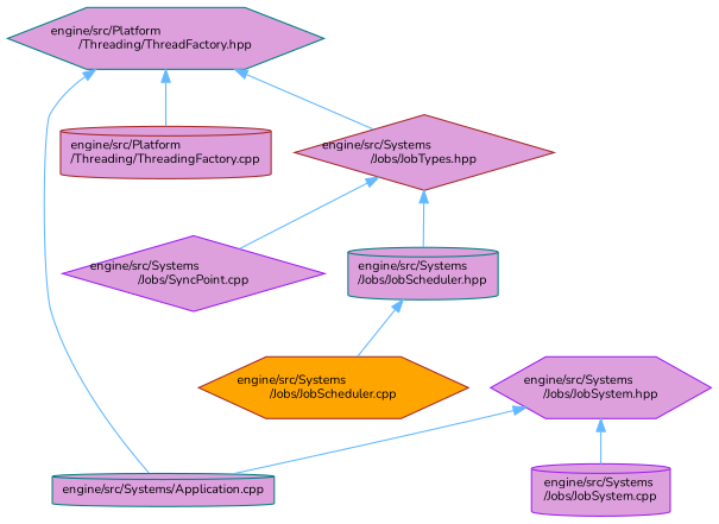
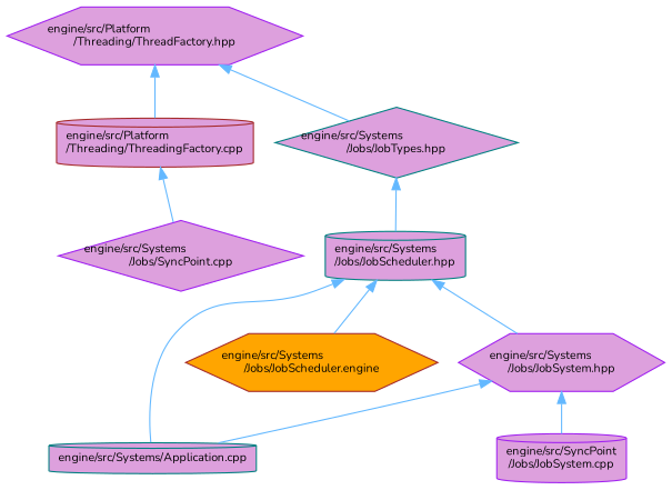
  digraph {
    fontname=Nunito
    node [color=teal fillcolor=plum fontname=Nunito fontsize=10 shape=cylinder style=filled]
    edge [color=steelblue1 dir=back fontname=Nunito fontsize=10 labelfontname=Helvetica labelfontsize=10 style=solid]
-   n1 [fontcolor=black height=0.2 label="engine/src/Platform\l/Threading/ThreadFactory.hpp" shape=hexagon width=0.4]
+   n1 [color=purple fontcolor=black height=0.2 label="engine/src/Platform\l/Threading/ThreadFactory.hpp" shape=hexagon width=0.4]
    n2 [height=0.2 label="engine/src/Systems/Application.cpp" width=0.4]
    n3 [color=brown height=0.2 label="engine/src/Platform\l/Threading/ThreadingFactory.cpp" width=0.4]
-   n4 [color=brown height=0.2 label="engine/src/Systems\l/Jobs/JobTypes.hpp" shape=diamond width=0.4]
+   n4 [height=0.2 label="engine/src/Systems\l/Jobs/JobTypes.hpp" shape=diamond width=0.4]
    n5 [height=0.2 label="engine/src/Systems\l/Jobs/JobScheduler.hpp" width=0.4]
    n6 [color=purple height=0.2 label="engine/src/Systems\l/Jobs/SyncPoint.cpp" shape=diamond width=0.4]
-   n7 [color=brown fillcolor=orange height=0.2 label="engine/src/Systems\l/Jobs/JobScheduler.cpp" shape=hexagon width=0.4]
+   n7 [color=brown fillcolor=orange height=0.2 label="engine/src/Systems\l/Jobs/JobScheduler.engine" shape=hexagon width=0.4]
    n8 [color=purple height=0.2 label="engine/src/Systems\l/Jobs/JobSystem.hpp" shape=hexagon width=0.4]
-   n9 [color=purple height=0.2 label="engine/src/Systems\l/Jobs/JobSystem.cpp" width=0.4]
-   n1 -> n2
+   n9 [color=purple height=0.2 label="engine/src/SyncPoint\l/Jobs/JobSystem.cpp" width=0.4]
+   n5 -> n2
    n1 -> n3
    n1 -> n4
    n4 -> n5
-   n4 -> n6
+   n3 -> n6
    n5 -> n7
+   n5 -> n8
    n8 -> n2
    n8 -> n9
  }
